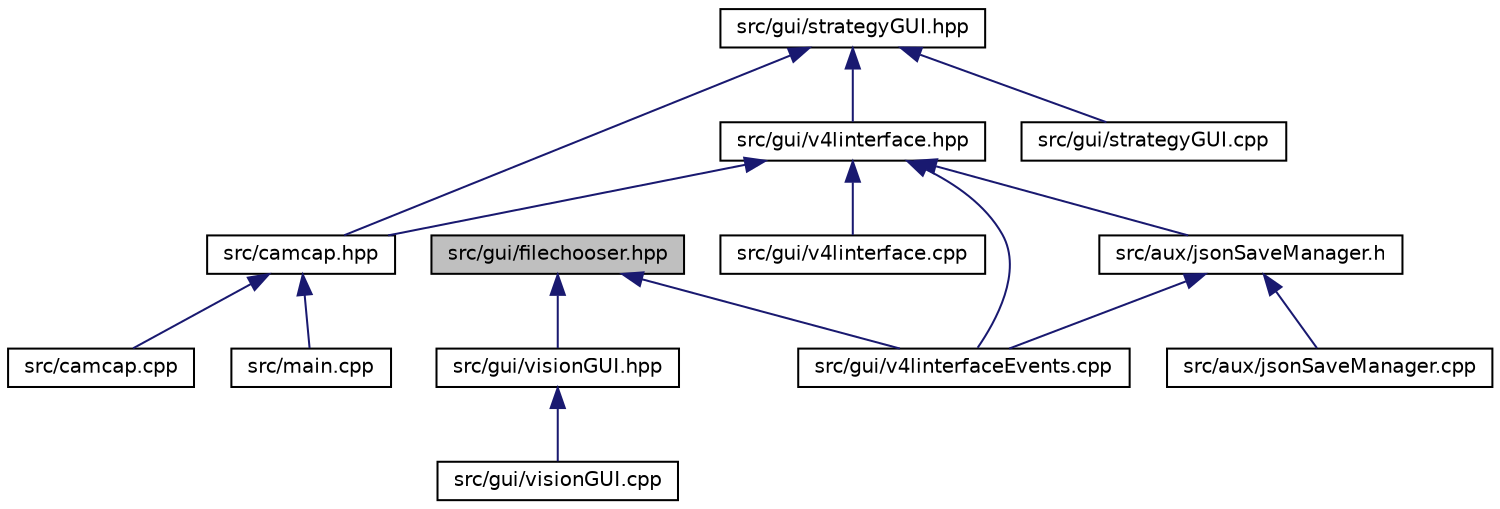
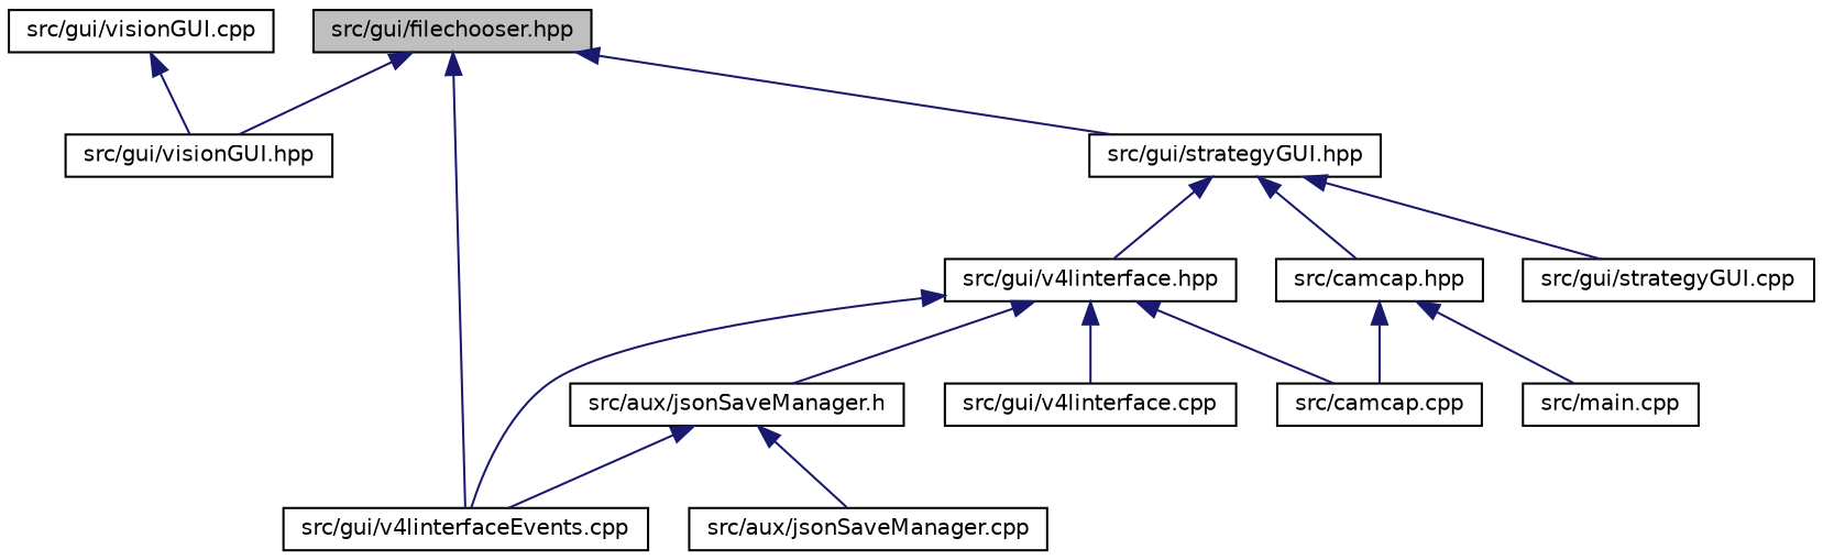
  digraph {
    node [color=black fillcolor=white fontname=Helvetica fontsize=10 shape=record style=filled]
    edge [color=midnightblue dir=back fontname=Helvetica fontsize=10 labelfontname=Helvetica labelfontsize=10 style=solid]
    n1 [fillcolor=grey75 fontcolor=black height=0.2 label="src/gui/filechooser.hpp" width=0.4]
    n2 [height=0.2 label="src/gui/visionGUI.hpp" width=0.4]
    n3 [height=0.2 label="src/gui/v4linterfaceEvents.cpp" width=0.4]
    n4 [height=0.2 label="src/gui/strategyGUI.hpp" width=0.4]
    n5 [height=0.2 label="src/gui/visionGUI.cpp" width=0.4]
    n6 [height=0.2 label="src/gui/v4linterface.hpp" width=0.4]
    n7 [height=0.2 label="src/camcap.hpp" width=0.4]
    n8 [height=0.2 label="src/gui/strategyGUI.cpp" width=0.4]
    n9 [height=0.2 label="src/aux/jsonSaveManager.h" width=0.4]
    n10 [height=0.2 label="src/gui/v4linterface.cpp" width=0.4]
    n11 [height=0.2 label="src/aux/jsonSaveManager.cpp" width=0.4]
    n12 [height=0.2 label="src/camcap.cpp" width=0.4]
    n13 [height=0.2 label="src/main.cpp" width=0.4]
    n1 -> n2
    n1 -> n3
-   n2 -> n5
+   n1 -> n4
+   n5 -> n2
    n4 -> n6
    n4 -> n7
    n4 -> n8
    n6 -> n3
-   n6 -> n7
+   n6 -> n12
    n6 -> n9
    n6 -> n10
    n7 -> n12
    n7 -> n13
    n9 -> n3
    n9 -> n11
  }
